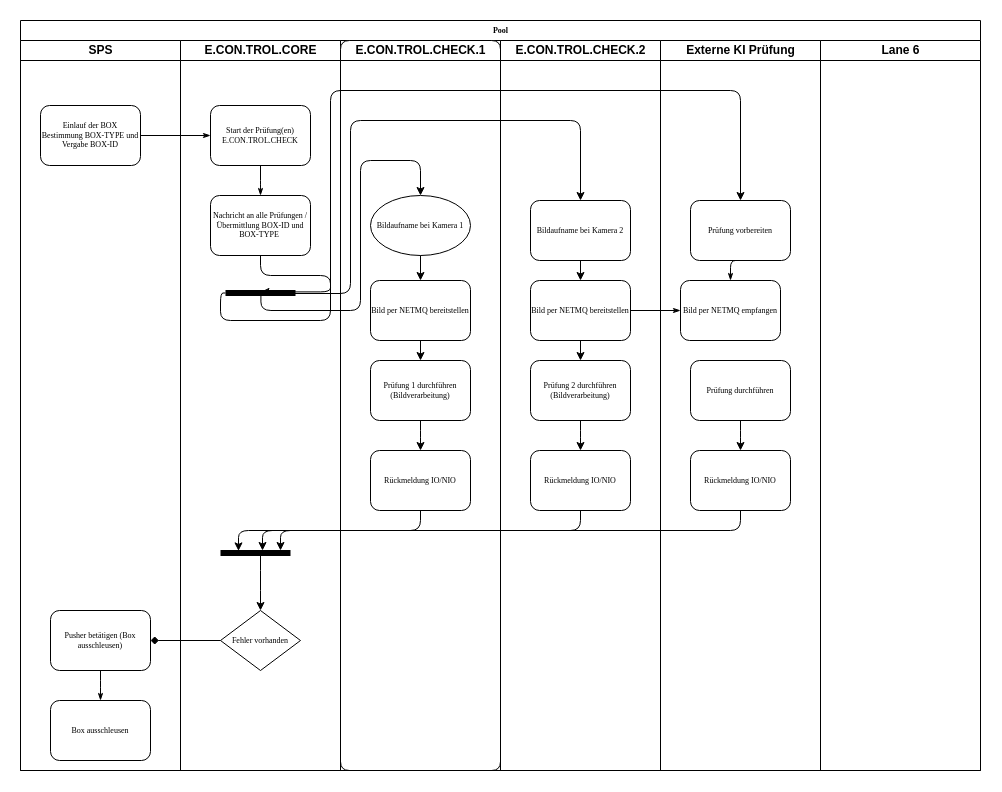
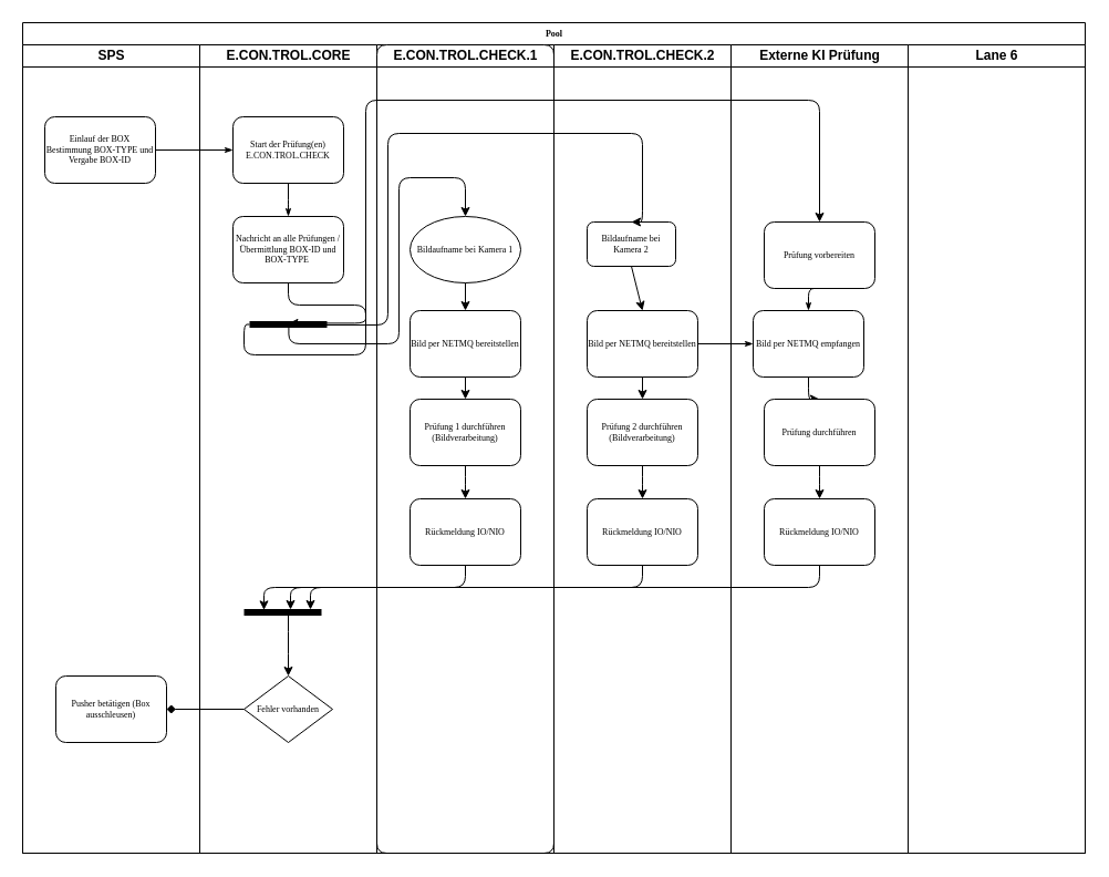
  <mxCell id="0" />
  <mxCell id="1" parent="0" />
  <mxCell id="2" value="Pool" style="swimlane;html=1;childLayout=stackLayout;startSize=20;rounded=0;shadow=0;labelBackgroundColor=none;strokeColor=#000000;strokeWidth=1;fillColor=#ffffff;fontFamily=Verdana;fontSize=8;fontColor=#000000;align=center;" parent="1" vertex="1"><mxGeometry x="20" y="20" width="960" height="750" as="geometry" /></mxCell>
  <mxCell id="3" style="edgeStyle=orthogonalEdgeStyle;rounded=1;html=1;labelBackgroundColor=none;startArrow=none;startFill=0;startSize=5;endArrow=classicThin;endFill=1;endSize=5;jettySize=auto;orthogonalLoop=1;strokeColor=#000000;strokeWidth=1;fontFamily=Verdana;fontSize=8;fontColor=#000000;" parent="2" source="6" target="11" edge="1"><mxGeometry relative="1" as="geometry" /></mxCell>
  <mxCell id="4" style="edgeStyle=orthogonalEdgeStyle;rounded=1;html=1;labelBackgroundColor=none;startArrow=none;startFill=0;startSize=5;endArrow=classicThin;endFill=1;endSize=5;jettySize=auto;orthogonalLoop=1;strokeColor=#000000;strokeWidth=1;fontFamily=Verdana;fontSize=8;fontColor=#000000;exitX=1;exitY=0.5;exitDx=0;exitDy=0;entryX=0;entryY=0.5;entryDx=0;entryDy=0;" parent="2" source="28" target="38" edge="1"><mxGeometry relative="1" as="geometry"><mxPoint x="730" y="540" as="sourcePoint" /><mxPoint x="830" y="690" as="targetPoint" /></mxGeometry></mxCell>
  <mxCell id="5" value="SPS" style="swimlane;html=1;startSize=20;" parent="2" vertex="1"><mxGeometry y="20" width="160" height="730" as="geometry" /></mxCell>
  <mxCell id="6" value="Einlauf der BOX&lt;br&gt;Bestimmung BOX-TYPE und Vergabe BOX-ID" style="rounded=1;whiteSpace=wrap;html=1;shadow=0;labelBackgroundColor=none;strokeColor=#000000;strokeWidth=1;fillColor=#ffffff;fontFamily=Verdana;fontSize=8;fontColor=#000000;align=center;" parent="5" vertex="1"><mxGeometry x="20" y="65" width="100" height="60" as="geometry" /></mxCell>
  <mxCell id="7" value="Pusher betätigen (Box ausschleusen)" style="rounded=1;whiteSpace=wrap;html=1;shadow=0;labelBackgroundColor=none;strokeColor=#000000;strokeWidth=1;fillColor=#ffffff;fontFamily=Verdana;fontSize=8;fontColor=#000000;align=center;" parent="5" vertex="1"><mxGeometry x="30" y="570" width="100" height="60" as="geometry" /></mxCell>
- <mxCell id="8" value="Box ausschleusen" style="rounded=1;whiteSpace=wrap;html=1;shadow=0;labelBackgroundColor=none;strokeColor=#000000;strokeWidth=1;fillColor=#ffffff;fontFamily=Verdana;fontSize=8;fontColor=#000000;align=center;" parent="5" vertex="1"><mxGeometry x="30" y="660" width="100" height="60" as="geometry" /></mxCell>
- <mxCell id="9" style="edgeStyle=orthogonalEdgeStyle;rounded=1;html=1;labelBackgroundColor=none;startArrow=none;startFill=0;startSize=5;endArrow=classicThin;endFill=1;endSize=5;jettySize=auto;orthogonalLoop=1;strokeColor=#000000;strokeWidth=1;fontFamily=Verdana;fontSize=8;fontColor=#000000;exitX=0.5;exitY=1;exitDx=0;exitDy=0;" parent="5" source="7" target="8" edge="1"><mxGeometry relative="1" as="geometry" /></mxCell>
  <mxCell id="10" value="E.CON.TROL.CORE" style="swimlane;html=1;startSize=20;" parent="2" vertex="1"><mxGeometry x="160" y="20" width="160" height="730" as="geometry" /></mxCell>
  <mxCell id="11" value="Start der Prüfung(en) E.CON.TROL.CHECK" style="rounded=1;whiteSpace=wrap;html=1;shadow=0;labelBackgroundColor=none;strokeColor=#000000;strokeWidth=1;fillColor=#ffffff;fontFamily=Verdana;fontSize=8;fontColor=#000000;align=center;" parent="10" vertex="1"><mxGeometry x="30" y="65" width="100" height="60" as="geometry" /></mxCell>
  <mxCell id="12" value="" style="edgeStyle=orthogonalEdgeStyle;rounded=1;orthogonalLoop=1;jettySize=auto;html=1;entryX=0.506;entryY=0.28;entryDx=0;entryDy=0;entryPerimeter=0;" parent="10" source="13" target="16" edge="1"><mxGeometry relative="1" as="geometry"><mxPoint x="80" y="295" as="targetPoint" /></mxGeometry></mxCell>
  <mxCell id="13" value="Nachricht an alle Prüfungen / Übermittlung BOX-ID und BOX-TYPE&amp;nbsp;" style="rounded=1;whiteSpace=wrap;html=1;shadow=0;labelBackgroundColor=none;strokeColor=#000000;strokeWidth=1;fillColor=#ffffff;fontFamily=Verdana;fontSize=8;fontColor=#000000;align=center;" parent="10" vertex="1"><mxGeometry x="30" y="155" width="100" height="60" as="geometry" /></mxCell>
  <mxCell id="14" style="edgeStyle=orthogonalEdgeStyle;rounded=1;html=1;labelBackgroundColor=none;startArrow=none;startFill=0;startSize=5;endArrow=classicThin;endFill=1;endSize=5;jettySize=auto;orthogonalLoop=1;strokeColor=#000000;strokeWidth=1;fontFamily=Verdana;fontSize=8;fontColor=#000000;entryX=0.5;entryY=0;entryDx=0;entryDy=0;" parent="10" source="11" target="13" edge="1"><mxGeometry relative="1" as="geometry"><Array as="points"><mxPoint x="80" y="150" /><mxPoint x="80" y="150" /></Array></mxGeometry></mxCell>
  <mxCell id="15" value="Fehler vorhanden" style="rhombus;whiteSpace=wrap;html=1;rounded=0;shadow=0;labelBackgroundColor=none;strokeColor=#000000;strokeWidth=1;fillColor=#ffffff;fontFamily=Verdana;fontSize=8;fontColor=#000000;align=center;" parent="10" vertex="1"><mxGeometry x="40" y="570" width="80" height="60" as="geometry" /></mxCell>
  <mxCell id="16" value="" style="line;strokeWidth=6;fillColor=none;align=left;verticalAlign=middle;spacingTop=-1;spacingLeft=3;spacingRight=3;rotatable=0;labelPosition=right;points=[];portConstraint=eastwest;rounded=1;" parent="10" vertex="1"><mxGeometry x="45" y="250" width="70" height="5" as="geometry" /></mxCell>
  <mxCell id="17" value="" style="line;strokeWidth=6;fillColor=none;align=left;verticalAlign=middle;spacingTop=-1;spacingLeft=3;spacingRight=3;rotatable=0;labelPosition=right;points=[];portConstraint=eastwest;rounded=1;" parent="10" vertex="1"><mxGeometry x="40" y="510" width="70" height="5" as="geometry" /></mxCell>
  <mxCell id="18" value="" style="edgeStyle=orthogonalEdgeStyle;rounded=1;orthogonalLoop=1;jettySize=auto;html=1;entryX=0.5;entryY=0;entryDx=0;entryDy=0;" parent="10" source="17" target="15" edge="1"><mxGeometry relative="1" as="geometry"><Array as="points"><mxPoint x="80" y="540" /><mxPoint x="80" y="540" /></Array></mxGeometry></mxCell>
  <mxCell id="19" value="E.CON.TROL.CHECK.1" style="swimlane;html=1;startSize=20;rounded=1;" parent="2" vertex="1"><mxGeometry x="320" y="20" width="160" height="730" as="geometry" /></mxCell>
  <mxCell id="20" value="Bildaufname bei Kamera 1" style="ellipse;whiteSpace=wrap;html=1;shadow=0;labelBackgroundColor=none;strokeColor=#000000;strokeWidth=1;fillColor=#ffffff;fontFamily=Verdana;fontSize=8;fontColor=#000000;align=center;" parent="19" vertex="1"><mxGeometry x="30" y="155" width="100" height="60" as="geometry" /></mxCell>
  <mxCell id="21" value="" style="edgeStyle=orthogonalEdgeStyle;rounded=1;orthogonalLoop=1;jettySize=auto;html=1;" parent="19" source="22" target="25" edge="1"><mxGeometry relative="1" as="geometry" /></mxCell>
  <mxCell id="22" value="Bild per NETMQ bereitstellen" style="rounded=1;whiteSpace=wrap;html=1;shadow=0;labelBackgroundColor=none;strokeColor=#000000;strokeWidth=1;fillColor=#ffffff;fontFamily=Verdana;fontSize=8;fontColor=#000000;align=center;" parent="19" vertex="1"><mxGeometry x="30" y="240" width="100" height="60" as="geometry" /></mxCell>
  <mxCell id="23" value="" style="endArrow=classic;html=1;exitX=0.5;exitY=1;exitDx=0;exitDy=0;entryX=0.5;entryY=0;entryDx=0;entryDy=0;" parent="19" source="20" target="22" edge="1"><mxGeometry width="50" height="50" relative="1" as="geometry"><mxPoint x="250" y="230" as="sourcePoint" /><mxPoint x="250" y="250" as="targetPoint" /></mxGeometry></mxCell>
  <mxCell id="24" value="" style="edgeStyle=orthogonalEdgeStyle;rounded=1;orthogonalLoop=1;jettySize=auto;html=1;" parent="19" source="25" target="26" edge="1"><mxGeometry relative="1" as="geometry" /></mxCell>
  <mxCell id="25" value="Prüfung 1 durchführen (Bildverarbeitung)" style="rounded=1;whiteSpace=wrap;html=1;shadow=0;labelBackgroundColor=none;strokeColor=#000000;strokeWidth=1;fillColor=#ffffff;fontFamily=Verdana;fontSize=8;fontColor=#000000;align=center;" parent="19" vertex="1"><mxGeometry x="30" y="320" width="100" height="60" as="geometry" /></mxCell>
  <mxCell id="26" value="Rückmeldung IO/NIO" style="rounded=1;whiteSpace=wrap;html=1;shadow=0;labelBackgroundColor=none;strokeColor=#000000;strokeWidth=1;fillColor=#ffffff;fontFamily=Verdana;fontSize=8;fontColor=#000000;align=center;" parent="19" vertex="1"><mxGeometry x="30" y="410" width="100" height="60" as="geometry" /></mxCell>
  <mxCell id="27" value="E.CON.TROL.CHECK.2" style="swimlane;html=1;startSize=20;" parent="2" vertex="1"><mxGeometry x="480" y="20" width="160" height="730" as="geometry" /></mxCell>
  <mxCell id="28" value="Bild per NETMQ bereitstellen" style="rounded=1;whiteSpace=wrap;html=1;shadow=0;labelBackgroundColor=none;strokeColor=#000000;strokeWidth=1;fillColor=#ffffff;fontFamily=Verdana;fontSize=8;fontColor=#000000;align=center;" parent="27" vertex="1"><mxGeometry x="30" y="240" width="100" height="60" as="geometry" /></mxCell>
  <mxCell id="29" value="" style="edgeStyle=orthogonalEdgeStyle;rounded=1;orthogonalLoop=1;jettySize=auto;html=1;" parent="27" source="30" target="31" edge="1"><mxGeometry relative="1" as="geometry" /></mxCell>
  <mxCell id="30" value="Prüfung 2 durchführen (Bildverarbeitung)" style="rounded=1;whiteSpace=wrap;html=1;shadow=0;labelBackgroundColor=none;strokeColor=#000000;strokeWidth=1;fillColor=#ffffff;fontFamily=Verdana;fontSize=8;fontColor=#000000;align=center;" parent="27" vertex="1"><mxGeometry x="30" y="320" width="100" height="60" as="geometry" /></mxCell>
  <mxCell id="31" value="Rückmeldung IO/NIO" style="rounded=1;whiteSpace=wrap;html=1;shadow=0;labelBackgroundColor=none;strokeColor=#000000;strokeWidth=1;fillColor=#ffffff;fontFamily=Verdana;fontSize=8;fontColor=#000000;align=center;" parent="27" vertex="1"><mxGeometry x="30" y="410" width="100" height="60" as="geometry" /></mxCell>
- <mxCell id="32" value="Bildaufname bei Kamera 2" style="rounded=1;whiteSpace=wrap;html=1;shadow=0;labelBackgroundColor=none;strokeColor=#000000;strokeWidth=1;fillColor=#ffffff;fontFamily=Verdana;fontSize=8;fontColor=#000000;align=center;" parent="27" vertex="1"><mxGeometry x="30" y="160" width="100" height="60" as="geometry" /></mxCell>
+ <mxCell id="32" value="Bildaufname bei Kamera 2" style="rounded=1;whiteSpace=wrap;html=1;shadow=0;labelBackgroundColor=none;strokeColor=#000000;strokeWidth=1;fillColor=#ffffff;fontFamily=Verdana;fontSize=8;fontColor=#000000;align=center;" parent="27" vertex="1"><mxGeometry x="30" y="160" width="80" height="40" as="geometry" /></mxCell>
  <mxCell id="33" value="" style="endArrow=classic;html=1;exitX=0.5;exitY=1;exitDx=0;exitDy=0;entryX=0.5;entryY=0;entryDx=0;entryDy=0;" parent="27" source="32" target="28" edge="1"><mxGeometry width="50" height="50" relative="1" as="geometry"><mxPoint x="-90" y="310" as="sourcePoint" /><mxPoint x="-40" y="260" as="targetPoint" /></mxGeometry></mxCell>
  <mxCell id="34" value="" style="endArrow=classic;html=1;exitX=0.5;exitY=1;exitDx=0;exitDy=0;entryX=0.5;entryY=0;entryDx=0;entryDy=0;" parent="27" source="28" target="30" edge="1"><mxGeometry width="50" height="50" relative="1" as="geometry"><mxPoint x="-90" y="470" as="sourcePoint" /><mxPoint x="-40" y="420" as="targetPoint" /></mxGeometry></mxCell>
  <mxCell id="35" value="Externe KI Prüfung" style="swimlane;html=1;startSize=20;" parent="2" vertex="1"><mxGeometry x="640" y="20" width="160" height="730" as="geometry" /></mxCell>
  <mxCell id="36" value="Prüfung vorbereiten" style="rounded=1;whiteSpace=wrap;html=1;shadow=0;labelBackgroundColor=none;strokeColor=#000000;strokeWidth=1;fillColor=#ffffff;fontFamily=Verdana;fontSize=8;fontColor=#000000;align=center;" parent="35" vertex="1"><mxGeometry x="30" y="160" width="100" height="60" as="geometry" /></mxCell>
+ <mxCell id="37" value="" style="edgeStyle=orthogonalEdgeStyle;rounded=1;orthogonalLoop=1;jettySize=auto;html=1;" parent="35" source="38" target="41" edge="1"><mxGeometry relative="1" as="geometry" /></mxCell>
  <mxCell id="38" value="Bild per NETMQ empfangen" style="rounded=1;whiteSpace=wrap;html=1;shadow=0;labelBackgroundColor=none;strokeColor=#000000;strokeWidth=1;fillColor=#ffffff;fontFamily=Verdana;fontSize=8;fontColor=#000000;align=center;" parent="35" vertex="1"><mxGeometry x="20" y="240" width="100" height="60" as="geometry" /></mxCell>
  <mxCell id="39" style="edgeStyle=orthogonalEdgeStyle;rounded=1;html=1;labelBackgroundColor=none;startArrow=none;startFill=0;startSize=5;endArrow=classicThin;endFill=1;endSize=5;jettySize=auto;orthogonalLoop=1;strokeColor=#000000;strokeWidth=1;fontFamily=Verdana;fontSize=8;fontColor=#000000;exitX=0.5;exitY=1;exitDx=0;exitDy=0;entryX=0.5;entryY=0;entryDx=0;entryDy=0;" parent="35" source="36" target="38" edge="1"><mxGeometry relative="1" as="geometry"><mxPoint x="30" y="670" as="targetPoint" /></mxGeometry></mxCell>
  <mxCell id="40" value="" style="edgeStyle=orthogonalEdgeStyle;rounded=1;orthogonalLoop=1;jettySize=auto;html=1;" parent="35" source="41" target="42" edge="1"><mxGeometry relative="1" as="geometry" /></mxCell>
  <mxCell id="41" value="Prüfung durchführen" style="rounded=1;whiteSpace=wrap;html=1;shadow=0;labelBackgroundColor=none;strokeColor=#000000;strokeWidth=1;fillColor=#ffffff;fontFamily=Verdana;fontSize=8;fontColor=#000000;align=center;" parent="35" vertex="1"><mxGeometry x="30" y="320" width="100" height="60" as="geometry" /></mxCell>
  <mxCell id="42" value="Rückmeldung IO/NIO" style="rounded=1;whiteSpace=wrap;html=1;shadow=0;labelBackgroundColor=none;strokeColor=#000000;strokeWidth=1;fillColor=#ffffff;fontFamily=Verdana;fontSize=8;fontColor=#000000;align=center;" parent="35" vertex="1"><mxGeometry x="30" y="410" width="100" height="60" as="geometry" /></mxCell>
  <mxCell id="43" value="Lane 6" style="swimlane;html=1;startSize=20;" parent="2" vertex="1"><mxGeometry x="800" y="20" width="160" height="730" as="geometry" /></mxCell>
  <mxCell id="44" value="" style="edgeStyle=orthogonalEdgeStyle;rounded=1;orthogonalLoop=1;jettySize=auto;html=1;endArrow=diamond;" parent="2" source="15" target="7" edge="1"><mxGeometry relative="1" as="geometry" /></mxCell>
  <mxCell id="45" value="" style="edgeStyle=orthogonalEdgeStyle;rounded=1;orthogonalLoop=1;jettySize=auto;html=1;exitX=0.506;exitY=0.56;exitDx=0;exitDy=0;exitPerimeter=0;entryX=0.5;entryY=0;entryDx=0;entryDy=0;" parent="2" source="16" target="20" edge="1"><mxGeometry relative="1" as="geometry"><mxPoint x="400" y="170" as="targetPoint" /><Array as="points"><mxPoint x="240" y="290" /><mxPoint x="340" y="290" /><mxPoint x="340" y="140" /><mxPoint x="400" y="140" /></Array></mxGeometry></mxCell>
  <mxCell id="46" value="" style="edgeStyle=orthogonalEdgeStyle;rounded=1;orthogonalLoop=1;jettySize=auto;html=1;entryX=0.5;entryY=0;entryDx=0;entryDy=0;exitX=0.517;exitY=1.04;exitDx=0;exitDy=0;exitPerimeter=0;" parent="2" source="16" target="32" edge="1"><mxGeometry relative="1" as="geometry"><Array as="points"><mxPoint x="241" y="273" /><mxPoint x="330" y="273" /><mxPoint x="330" y="100" /><mxPoint x="560" y="100" /></Array></mxGeometry></mxCell>
  <mxCell id="47" value="" style="edgeStyle=orthogonalEdgeStyle;rounded=1;orthogonalLoop=1;jettySize=auto;html=1;entryX=0.5;entryY=0;entryDx=0;entryDy=0;" parent="2" source="16" target="36" edge="1"><mxGeometry relative="1" as="geometry"><Array as="points"><mxPoint x="200" y="273" /><mxPoint x="200" y="300" /><mxPoint x="310" y="300" /><mxPoint x="310" y="70" /><mxPoint x="720" y="70" /></Array></mxGeometry></mxCell>
  <mxCell id="48" value="" style="edgeStyle=orthogonalEdgeStyle;rounded=1;orthogonalLoop=1;jettySize=auto;html=1;" parent="2" source="26" edge="1"><mxGeometry relative="1" as="geometry"><mxPoint x="260" y="530" as="targetPoint" /><Array as="points"><mxPoint x="400" y="510" /><mxPoint x="260" y="510" /></Array></mxGeometry></mxCell>
  <mxCell id="49" value="" style="edgeStyle=orthogonalEdgeStyle;rounded=1;orthogonalLoop=1;jettySize=auto;html=1;" parent="2" source="31" edge="1"><mxGeometry relative="1" as="geometry"><mxPoint x="242" y="530" as="targetPoint" /><Array as="points"><mxPoint x="560" y="510" /><mxPoint x="242" y="510" /></Array></mxGeometry></mxCell>
  <mxCell id="50" value="" style="edgeStyle=orthogonalEdgeStyle;rounded=1;orthogonalLoop=1;jettySize=auto;html=1;exitX=0.5;exitY=1;exitDx=0;exitDy=0;entryX=0.257;entryY=0.08;entryDx=0;entryDy=0;entryPerimeter=0;" parent="2" source="42" target="17" edge="1"><mxGeometry relative="1" as="geometry"><mxPoint x="440" y="610" as="targetPoint" /><mxPoint x="570" y="500" as="sourcePoint" /></mxGeometry></mxCell>
